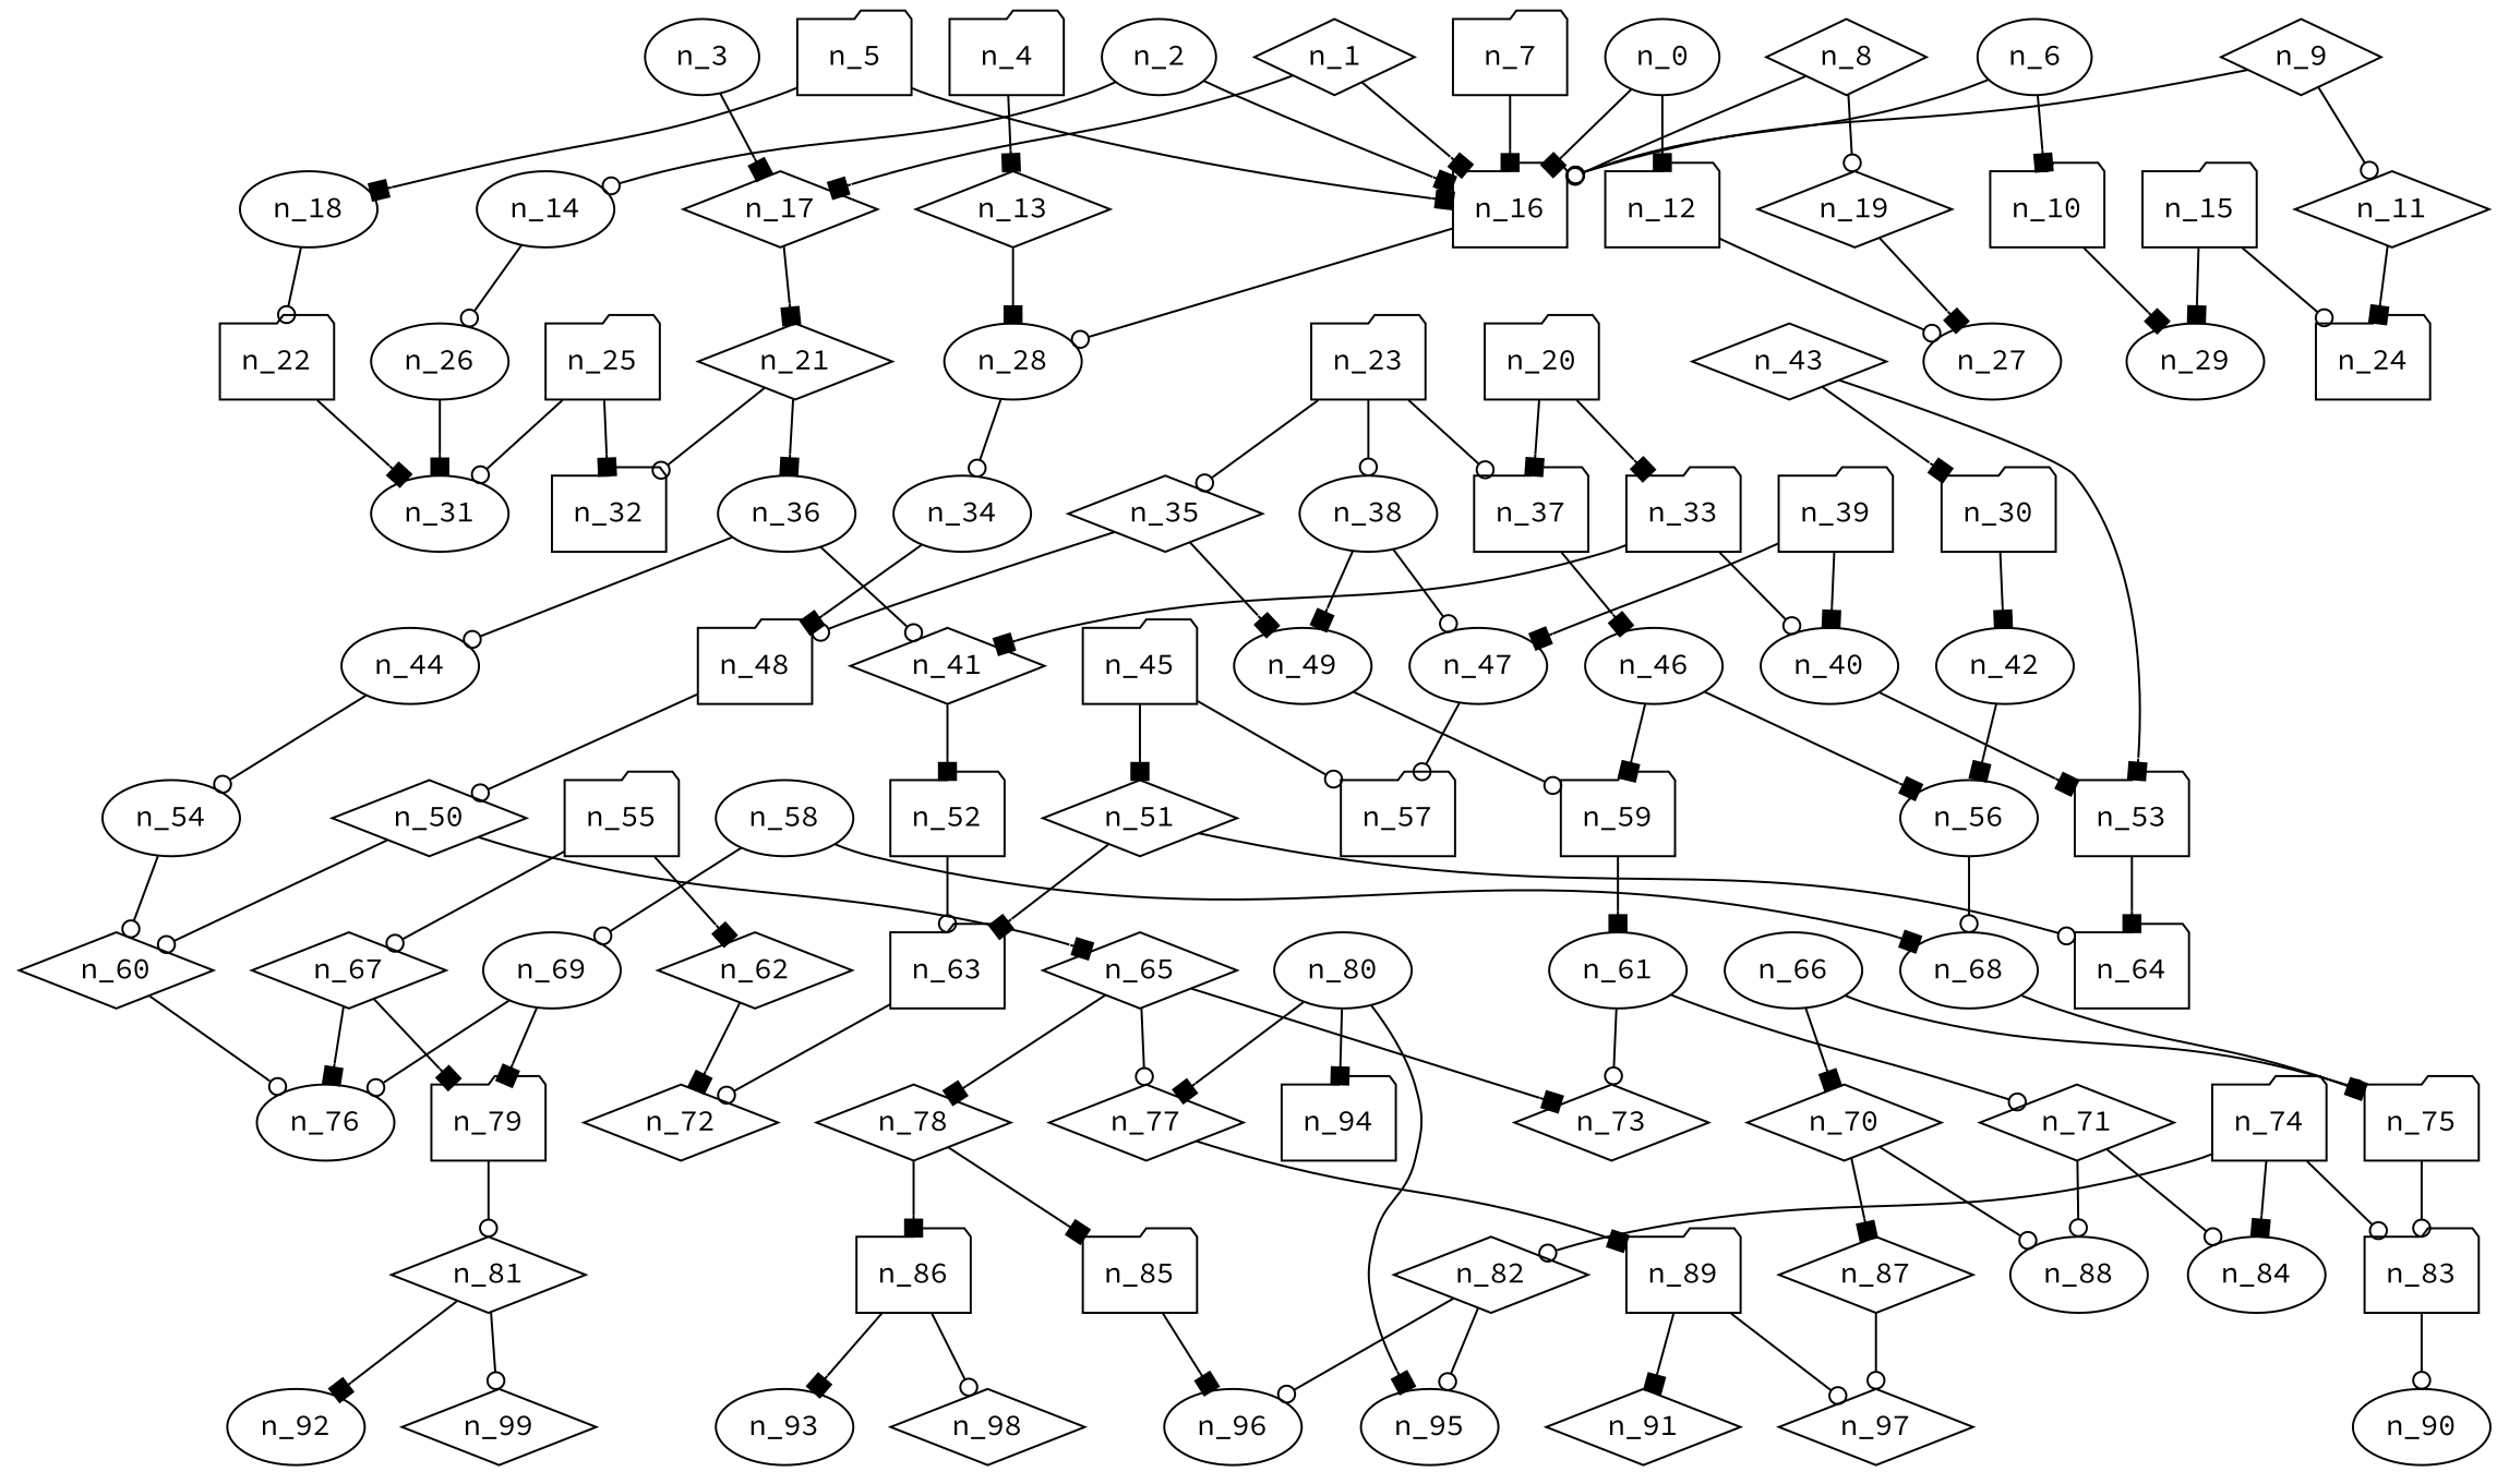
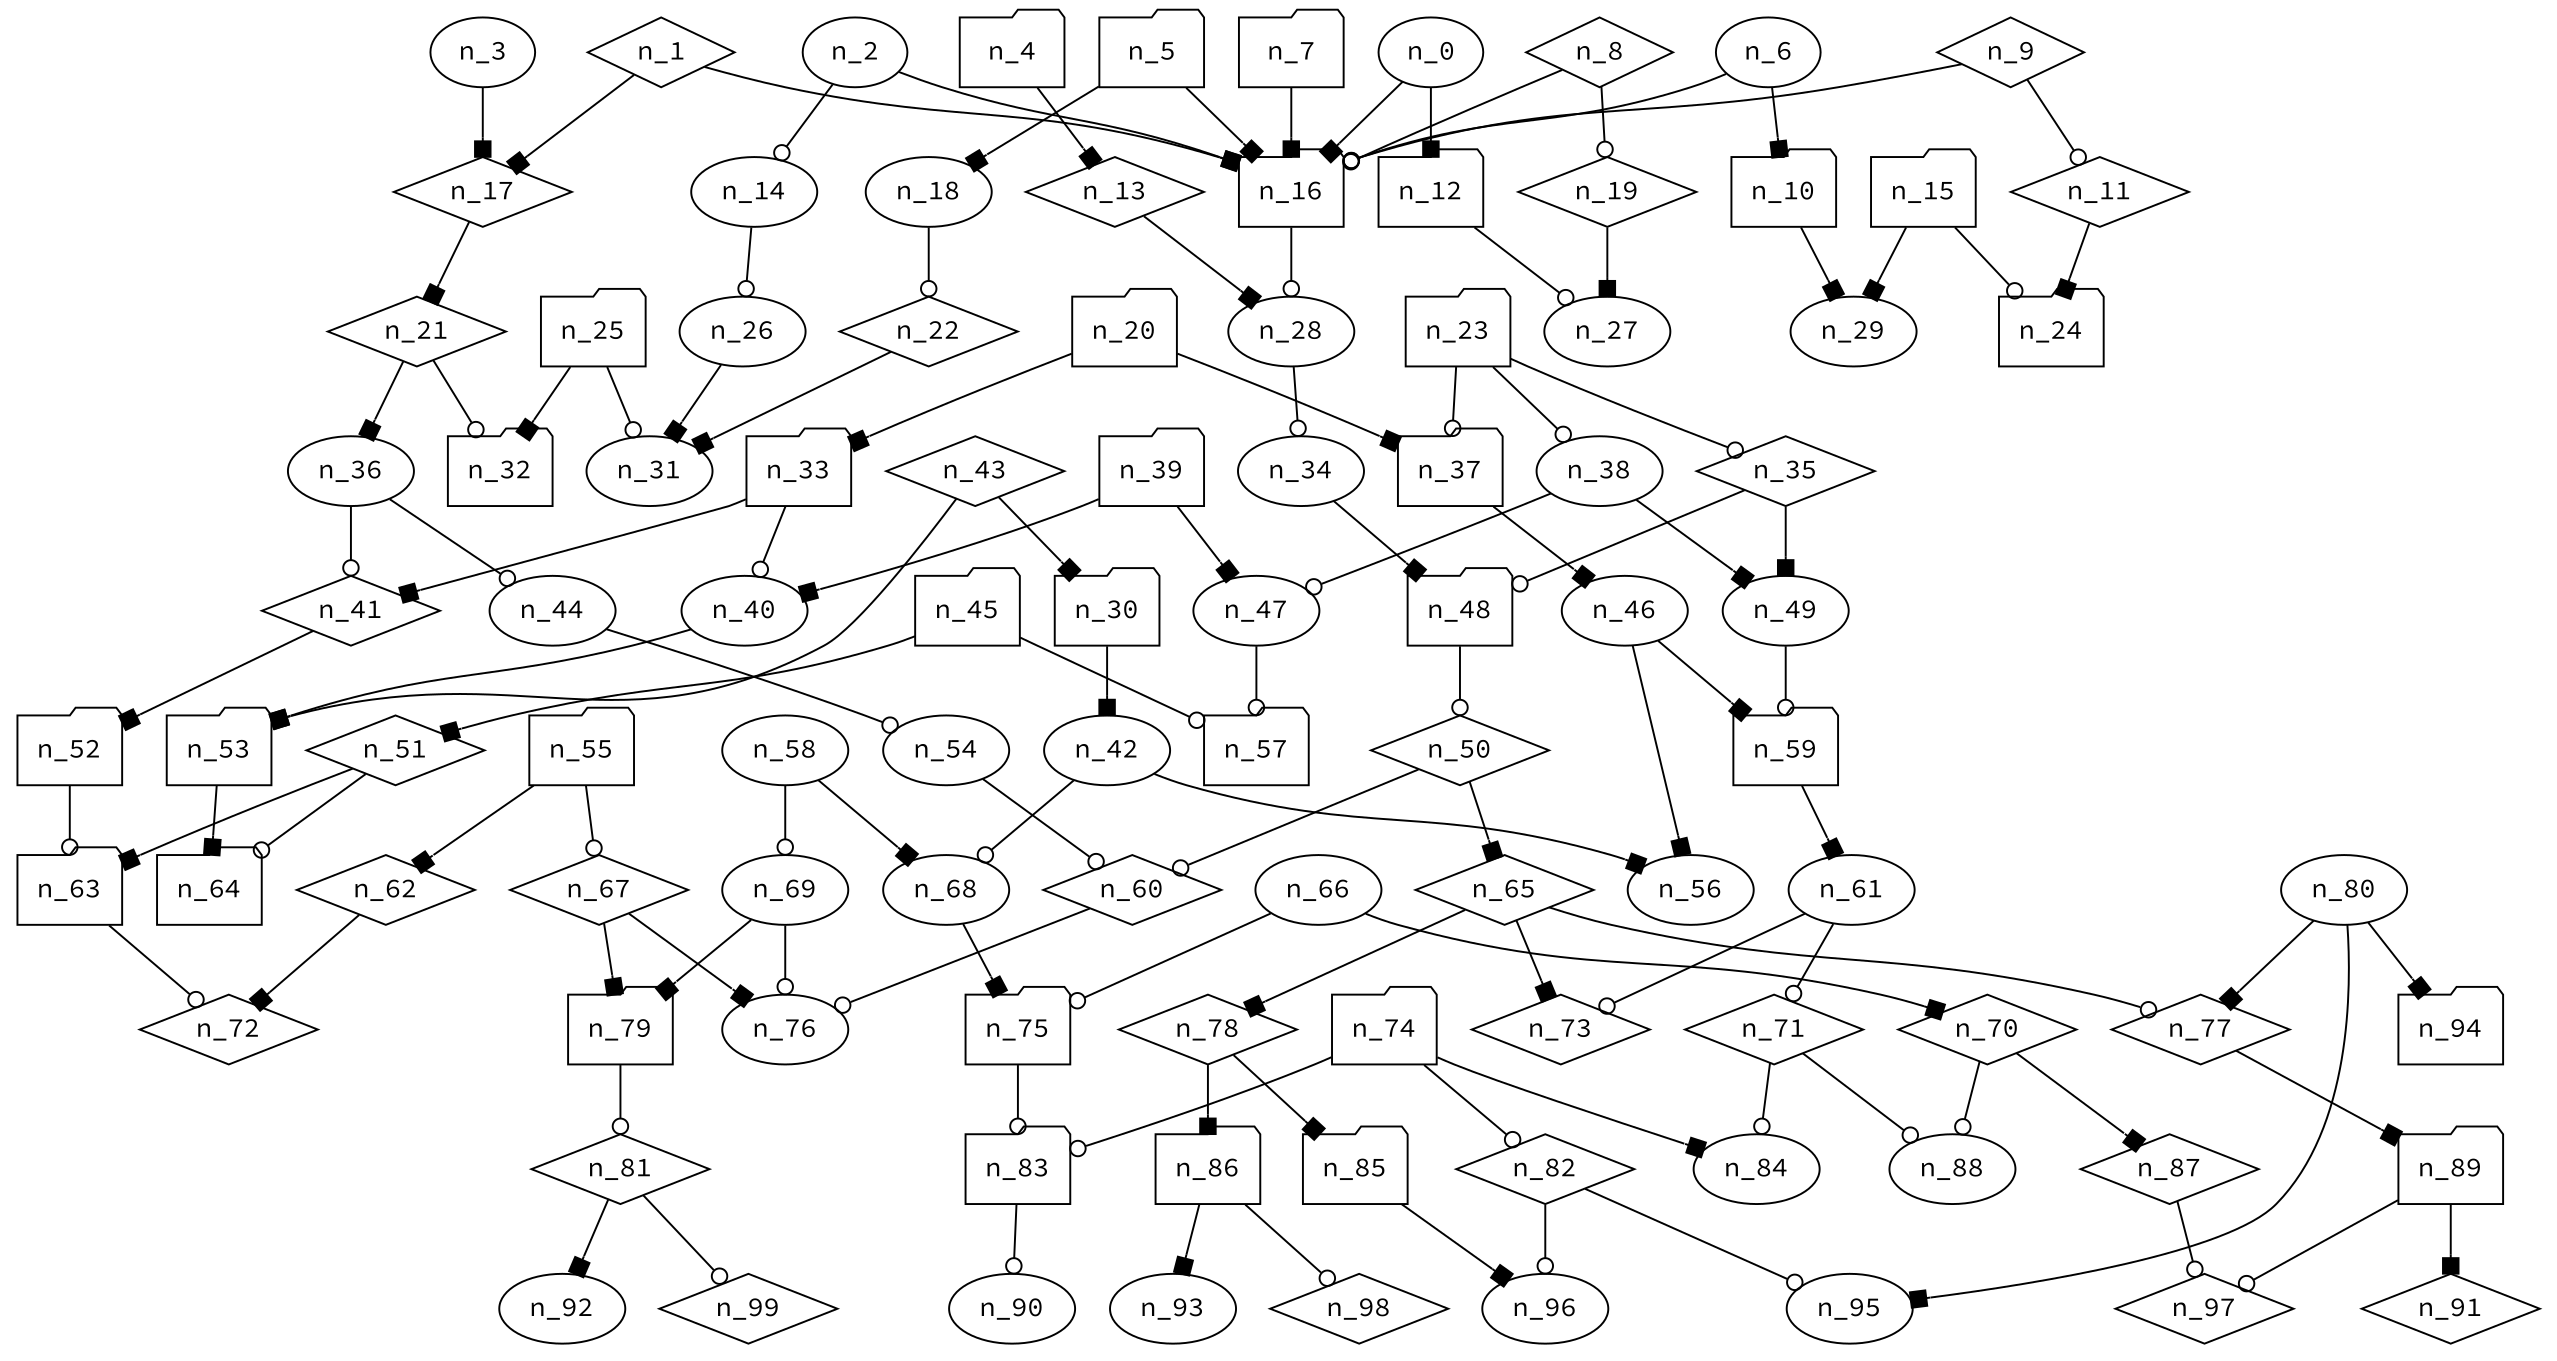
  digraph {
    fontname="Source Code Pro"
    node [fontname="Source Code Pro" shape=ellipse]
    edge [arrowhead=box fontname="Source Code Pro"]
    n_16 [shape=folder]
    n_0
    n_12 [shape=folder]
    n_28
    n_27
    n_34
    n_1 [shape=diamond]
    n_17 [shape=diamond]
    n_21 [shape=diamond]
    n_36
    n_32 [shape=folder]
    n_2
    n_14
    n_26
    n_31
    n_3
    n_4 [shape=folder]
    n_13 [shape=diamond]
    n_5 [shape=folder]
    n_18
-   n_22 [shape=folder]
+   n_22 [shape=diamond]
    n_6
    n_10 [shape=folder]
    n_29
    n_7 [shape=folder]
    n_8 [shape=diamond]
    n_19 [shape=diamond]
    n_9 [shape=diamond]
    n_11 [shape=diamond]
    n_24 [shape=folder]
    n_48 [shape=folder]
    n_15 [shape=folder]
    n_41 [shape=diamond]
    n_44
    n_20 [shape=folder]
    n_37 [shape=folder]
    n_33 [shape=folder]
    n_46
    n_40
    n_56
    n_59 [shape=folder]
    n_52 [shape=folder]
    n_53 [shape=folder]
    n_54
    n_23 [shape=folder]
    n_35 [shape=diamond]
    n_38
    n_49
    n_47
    n_50 [shape=diamond]
    n_57 [shape=folder]
    n_25 [shape=folder]
    n_30 [shape=folder]
    n_42
    n_43 [shape=diamond]
    n_68
    n_64 [shape=folder]
    n_63 [shape=folder]
    n_60 [shape=diamond]
    n_65 [shape=diamond]
    n_61
    n_39 [shape=folder]
    n_72 [shape=diamond]
    n_75 [shape=folder]
    n_76
    n_45 [shape=folder]
    n_51 [shape=diamond]
    n_73 [shape=diamond]
    n_71 [shape=diamond]
    n_78 [shape=diamond]
    n_77 [shape=diamond]
    n_86 [shape=folder]
    n_85 [shape=folder]
    n_89 [shape=folder]
    n_55 [shape=folder]
    n_67 [shape=diamond]
    n_62 [shape=diamond]
    n_79 [shape=folder]
    n_81 [shape=diamond]
    n_83 [shape=folder]
    n_58
    n_69
    n_88
    n_84
    n_98 [shape=diamond]
    n_93
    n_96
    n_80
    n_95
    n_94 [shape=folder]
    n_97 [shape=diamond]
    n_91 [shape=diamond]
    n_66
    n_70 [shape=diamond]
    n_87 [shape=diamond]
    n_90
    n_99 [shape=diamond]
    n_92
    n_74 [shape=folder]
    n_82 [shape=diamond]
    n_16 -> n_28 [arrowhead=odot]
    n_0 -> n_16
    n_0 -> n_12
    n_12 -> n_27 [arrowhead=odot]
    n_28 -> n_34 [arrowhead=odot]
    n_34 -> n_48
    n_1 -> n_16
    n_1 -> n_17
    n_17 -> n_21
    n_21 -> n_36
    n_21 -> n_32 [arrowhead=odot]
    n_36 -> n_41 [arrowhead=odot]
    n_36 -> n_44 [arrowhead=odot]
    n_2 -> n_16
    n_2 -> n_14 [arrowhead=odot]
    n_14 -> n_26 [arrowhead=odot]
    n_26 -> n_31
    n_3 -> n_17
    n_4 -> n_13
    n_13 -> n_28
    n_5 -> n_16
    n_5 -> n_18
    n_18 -> n_22 [arrowhead=odot]
    n_22 -> n_31
    n_6 -> n_16 [arrowhead=odot]
    n_6 -> n_10
    n_10 -> n_29
    n_7 -> n_16
    n_8 -> n_16 [arrowhead=odot]
    n_8 -> n_19 [arrowhead=odot]
    n_19 -> n_27
    n_9 -> n_16 [arrowhead=odot]
    n_9 -> n_11 [arrowhead=odot]
    n_11 -> n_24
    n_48 -> n_50 [arrowhead=odot]
    n_15 -> n_29
    n_15 -> n_24 [arrowhead=odot]
    n_41 -> n_52
    n_44 -> n_54 [arrowhead=odot]
    n_20 -> n_37
    n_20 -> n_33
    n_37 -> n_46
    n_33 -> n_41
    n_33 -> n_40 [arrowhead=odot]
    n_46 -> n_56
    n_46 -> n_59
    n_40 -> n_53
-   n_56 -> n_68 [arrowhead=odot]
+   n_42 -> n_68 [arrowhead=odot]
    n_59 -> n_61
    n_52 -> n_63 [arrowhead=odot]
    n_53 -> n_64
    n_54 -> n_60 [arrowhead=odot]
    n_23 -> n_37 [arrowhead=odot]
    n_23 -> n_35 [arrowhead=odot]
    n_23 -> n_38 [arrowhead=odot]
    n_35 -> n_48 [arrowhead=odot]
    n_35 -> n_49
    n_38 -> n_49
    n_38 -> n_47 [arrowhead=odot]
    n_49 -> n_59 [arrowhead=odot]
    n_47 -> n_57 [arrowhead=odot]
    n_50 -> n_60 [arrowhead=odot]
    n_50 -> n_65
    n_25 -> n_32
    n_25 -> n_31 [arrowhead=odot]
    n_30 -> n_42
    n_42 -> n_56
    n_43 -> n_53
    n_43 -> n_30
    n_68 -> n_75
    n_63 -> n_72 [arrowhead=odot]
    n_60 -> n_76 [arrowhead=odot]
    n_65 -> n_73
    n_65 -> n_78
    n_65 -> n_77 [arrowhead=odot]
    n_61 -> n_73 [arrowhead=odot]
    n_61 -> n_71 [arrowhead=odot]
    n_39 -> n_40
    n_39 -> n_47
    n_75 -> n_83 [arrowhead=odot]
    n_45 -> n_57 [arrowhead=odot]
    n_45 -> n_51
    n_51 -> n_64 [arrowhead=odot]
    n_51 -> n_63
    n_71 -> n_88 [arrowhead=odot]
    n_71 -> n_84 [arrowhead=odot]
    n_78 -> n_86
    n_78 -> n_85
    n_77 -> n_89
    n_86 -> n_98 [arrowhead=odot]
    n_86 -> n_93
    n_85 -> n_96
    n_89 -> n_97 [arrowhead=odot]
    n_89 -> n_91
    n_55 -> n_67 [arrowhead=odot]
    n_55 -> n_62
    n_67 -> n_76
    n_67 -> n_79
    n_62 -> n_72
    n_79 -> n_81 [arrowhead=odot]
    n_81 -> n_99 [arrowhead=odot]
    n_81 -> n_92
    n_83 -> n_90 [arrowhead=odot]
    n_58 -> n_68
    n_58 -> n_69 [arrowhead=odot]
    n_69 -> n_76 [arrowhead=odot]
    n_69 -> n_79
    n_80 -> n_77
    n_80 -> n_95
    n_80 -> n_94
    n_66 -> n_75 [arrowhead=odot]
    n_66 -> n_70
    n_70 -> n_88 [arrowhead=odot]
    n_70 -> n_87
    n_87 -> n_97 [arrowhead=odot]
    n_74 -> n_83 [arrowhead=odot]
    n_74 -> n_84
    n_74 -> n_82 [arrowhead=odot]
    n_82 -> n_96 [arrowhead=odot]
    n_82 -> n_95 [arrowhead=odot]
  }
